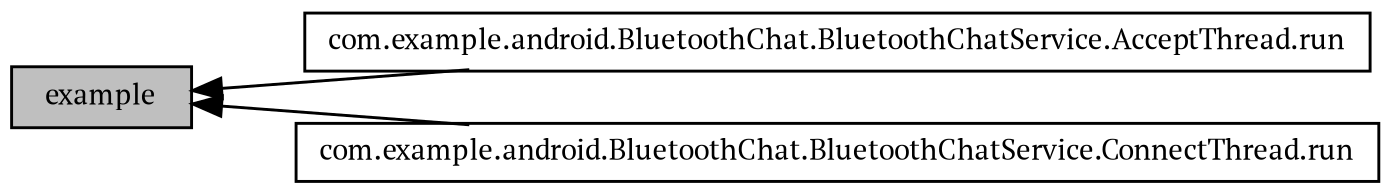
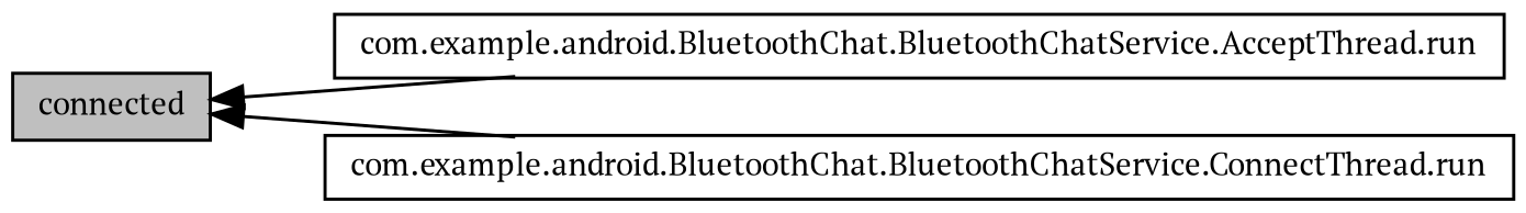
  digraph {
    rankdir=LR
    fontname="PT Serif"
    node [color=black fillcolor=white fontname="PT Serif" fontsize=10 shape=record style=filled]
    edge [color=black dir=back fontname="PT Serif" fontsize=10 labelfontname=Helvetica labelfontsize=10 style=solid]
-   n1 [fillcolor=grey75 fontcolor=black height=0.2 label=example width=0.4]
+   n1 [fillcolor=grey75 fontcolor=black height=0.2 label=connected width=0.4]
    n2 [height=0.2 label="com.example.android.BluetoothChat.BluetoothChatService.AcceptThread.run" width=0.4]
    n3 [height=0.2 label="com.example.android.BluetoothChat.BluetoothChatService.ConnectThread.run" width=0.4]
    n1 -> n2
    n1 -> n3
  }
